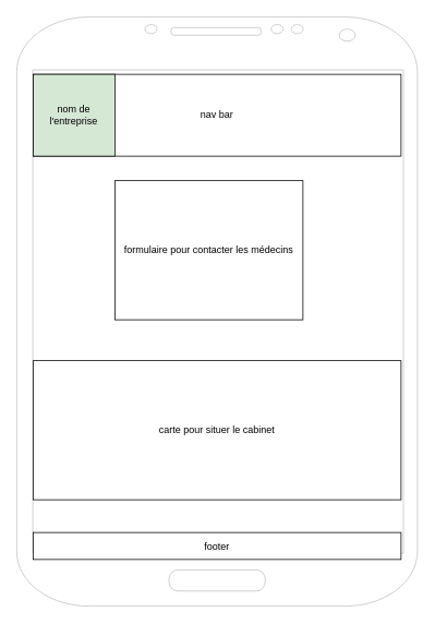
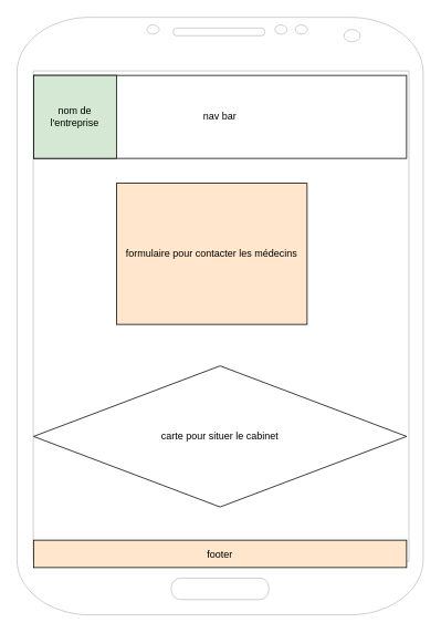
  <mxCell id="0" />
  <mxCell id="1" parent="0" />
  <mxCell id="2" value="" style="verticalLabelPosition=bottom;verticalAlign=top;html=1;shadow=0;dashed=0;strokeWidth=1;shape=mxgraph.android.phone2;fillColor=#ffffff;strokeColor=#c0c0c0;" vertex="1" parent="1"><mxGeometry x="20" width="490" height="720" as="geometry" y="20" /></mxCell>
  <mxCell id="3" value="nav bar" style="rounded=0;whiteSpace=wrap;html=1;" vertex="1" parent="1"><mxGeometry x="40" y="90" width="450" height="100" as="geometry" /></mxCell>
  <mxCell id="4" value="nom de l'entreprise&lt;br&gt;" style="whiteSpace=wrap;html=1;aspect=fixed;fillColor=#d5e8d4;" vertex="1" parent="1"><mxGeometry x="40" y="90" width="100" height="100" as="geometry" /></mxCell>
- <mxCell id="5" value="footer" style="rounded=0;whiteSpace=wrap;html=1;" vertex="1" parent="1"><mxGeometry x="40" y="650" width="450" height="33" as="geometry" /></mxCell>
- <mxCell id="6" value="formulaire pour contacter les médecins&lt;br&gt;" style="rounded=0;whiteSpace=wrap;html=1;" vertex="1" parent="1"><mxGeometry x="140" y="220" width="230" height="170" as="geometry" /></mxCell>
- <mxCell id="7" value="carte pour situer le cabinet&lt;br&gt;" style="rounded=0;whiteSpace=wrap;html=1;" vertex="1" parent="1"><mxGeometry x="40" y="440" width="450" height="170" as="geometry" /></mxCell>
+ <mxCell id="5" value="footer" style="rounded=0;whiteSpace=wrap;html=1;fillColor=#ffe6cc;" vertex="1" parent="1"><mxGeometry x="40" y="650" width="450" height="33" as="geometry" /></mxCell>
+ <mxCell id="6" value="formulaire pour contacter les médecins&lt;br&gt;" style="rounded=0;whiteSpace=wrap;html=1;fillColor=#ffe6cc;" vertex="1" parent="1"><mxGeometry x="140" y="220" width="230" height="170" as="geometry" /></mxCell>
+ <mxCell id="7" value="carte pour situer le cabinet&lt;br&gt;" style="rhombus;whiteSpace=wrap;html=1;" vertex="1" parent="1"><mxGeometry x="40" y="440" width="450" height="170" as="geometry" /></mxCell>
